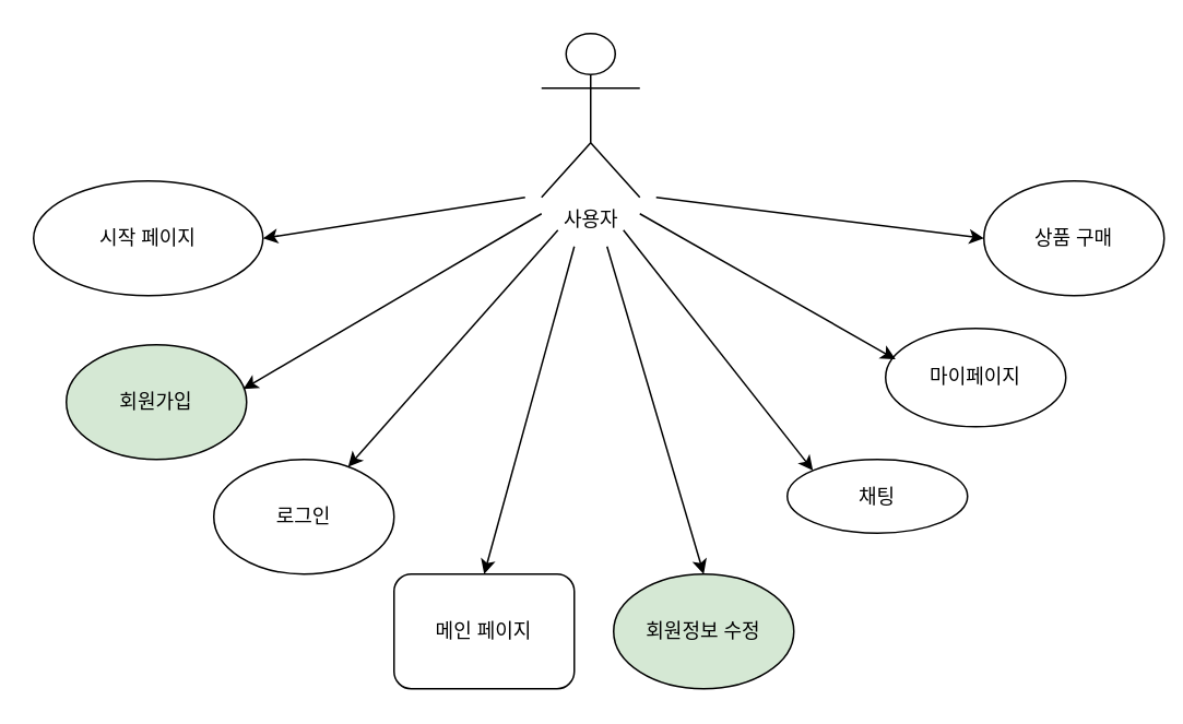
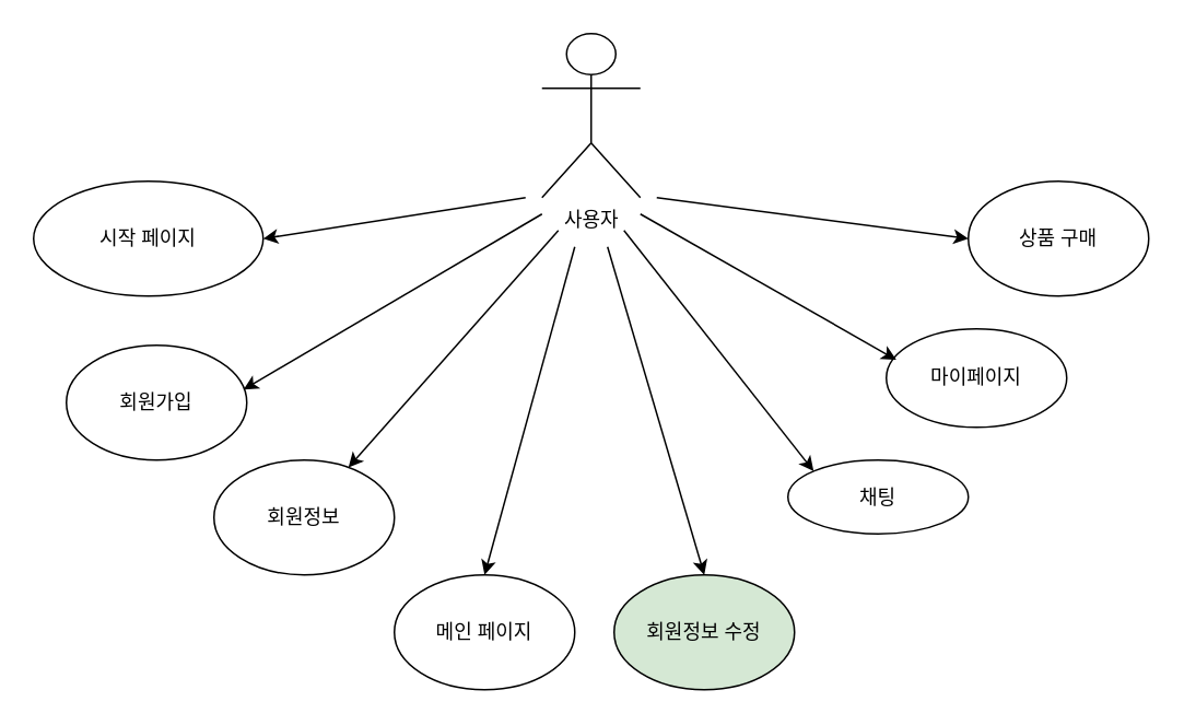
  <mxCell id="0" />
  <mxCell id="1" parent="0" />
  <mxCell id="2" value="사용자" style="shape=umlActor;verticalLabelPosition=bottom;verticalAlign=top;html=1;outlineConnect=0;rounded=1;" vertex="1" parent="1"><mxGeometry x="330" y="20" width="60" height="100" as="geometry" /></mxCell>
  <mxCell id="3" value="시작 페이지" style="ellipse;whiteSpace=wrap;html=1;" vertex="1" parent="1"><mxGeometry x="20" y="110" width="140" height="70" as="geometry" /></mxCell>
- <mxCell id="4" value="회원가입" style="ellipse;whiteSpace=wrap;html=1;fillColor=#d5e8d4;" vertex="1" parent="1"><mxGeometry x="40" y="210" width="110" height="70" as="geometry" /></mxCell>
- <mxCell id="5" value="로그인" style="ellipse;whiteSpace=wrap;html=1;" vertex="1" parent="1"><mxGeometry x="130" y="280" width="110" height="70" as="geometry" /></mxCell>
- <mxCell id="6" value="메인 페이지" style="whiteSpace=wrap;html=1;rounded=1;" vertex="1" parent="1"><mxGeometry x="240" y="350" width="110" height="70" as="geometry" /></mxCell>
+ <mxCell id="4" value="회원가입" style="ellipse;whiteSpace=wrap;html=1;" vertex="1" parent="1"><mxGeometry x="40" y="210" width="110" height="70" as="geometry" /></mxCell>
+ <mxCell id="5" value="회원정보" style="ellipse;whiteSpace=wrap;html=1;" vertex="1" parent="1"><mxGeometry x="130" y="280" width="110" height="70" as="geometry" /></mxCell>
+ <mxCell id="6" value="메인 페이지" style="ellipse;whiteSpace=wrap;html=1;" vertex="1" parent="1"><mxGeometry x="240" y="350" width="110" height="70" as="geometry" /></mxCell>
  <mxCell id="7" value="채팅" style="ellipse;whiteSpace=wrap;html=1;" vertex="1" parent="1"><mxGeometry x="480" y="280" width="110" height="45" as="geometry" /></mxCell>
  <mxCell id="8" value="마이페이지" style="ellipse;whiteSpace=wrap;html=1;" vertex="1" parent="1"><mxGeometry x="540" y="200" width="110" height="60" as="geometry" /></mxCell>
  <mxCell id="9" value="회원정보 수정" style="ellipse;whiteSpace=wrap;html=1;fillColor=#d5e8d4;" vertex="1" parent="1"><mxGeometry x="374" y="350" width="110" height="70" as="geometry" /></mxCell>
- <mxCell id="10" value="상품 구매" style="ellipse;whiteSpace=wrap;html=1;" vertex="1" parent="1"><mxGeometry x="600" y="110" width="110" height="70" as="geometry" /></mxCell>
+ <mxCell id="10" value="상품 구매" style="ellipse;whiteSpace=wrap;html=1;" vertex="1" parent="1"><mxGeometry x="590" y="110" width="110" height="70" as="geometry" /></mxCell>
  <mxCell id="11" value="" style="endArrow=classic;html=1;rounded=0;entryX=1;entryY=0.5;entryDx=0;entryDy=0;" edge="1" parent="1" target="3"><mxGeometry width="50" height="50" relative="1" as="geometry"><mxPoint x="320" y="120" as="sourcePoint" /><mxPoint x="320" y="210" as="targetPoint" /></mxGeometry></mxCell>
  <mxCell id="12" value="" style="endArrow=classic;html=1;rounded=0;entryX=0.982;entryY=0.386;entryDx=0;entryDy=0;entryPerimeter=0;" edge="1" parent="1" target="4"><mxGeometry relative="1" as="geometry"><mxPoint x="330" y="130" as="sourcePoint" /><mxPoint x="580" y="300" as="targetPoint" /></mxGeometry></mxCell>
  <mxCell id="13" value="" style="endArrow=classic;html=1;rounded=0;" edge="1" parent="1" target="5"><mxGeometry width="50" height="50" relative="1" as="geometry"><mxPoint x="340" y="140" as="sourcePoint" /><mxPoint x="560" y="270" as="targetPoint" /></mxGeometry></mxCell>
  <mxCell id="14" value="" style="endArrow=classic;html=1;rounded=0;entryX=0.5;entryY=0;entryDx=0;entryDy=0;" edge="1" parent="1" target="6"><mxGeometry width="50" height="50" relative="1" as="geometry"><mxPoint x="350" y="150" as="sourcePoint" /><mxPoint x="560" y="270" as="targetPoint" /></mxGeometry></mxCell>
  <mxCell id="15" value="" style="endArrow=classic;html=1;rounded=0;entryX=0.5;entryY=0;entryDx=0;entryDy=0;" edge="1" parent="1" target="9"><mxGeometry width="50" height="50" relative="1" as="geometry"><mxPoint x="370" y="150" as="sourcePoint" /><mxPoint x="560" y="270" as="targetPoint" /></mxGeometry></mxCell>
  <mxCell id="16" value="" style="endArrow=classic;html=1;rounded=0;entryX=0;entryY=0;entryDx=0;entryDy=0;" edge="1" parent="1" target="7"><mxGeometry width="50" height="50" relative="1" as="geometry"><mxPoint x="380" y="140" as="sourcePoint" /><mxPoint x="560" y="270" as="targetPoint" /></mxGeometry></mxCell>
  <mxCell id="17" value="" style="endArrow=classic;html=1;rounded=0;entryX=0.055;entryY=0.314;entryDx=0;entryDy=0;entryPerimeter=0;" edge="1" parent="1" target="8"><mxGeometry width="50" height="50" relative="1" as="geometry"><mxPoint x="390" y="130" as="sourcePoint" /><mxPoint x="560" y="270" as="targetPoint" /></mxGeometry></mxCell>
  <mxCell id="18" value="" style="endArrow=classic;html=1;rounded=0;entryX=0;entryY=0.5;entryDx=0;entryDy=0;" edge="1" parent="1" target="10"><mxGeometry width="50" height="50" relative="1" as="geometry"><mxPoint x="400" y="120" as="sourcePoint" /><mxPoint x="560" y="270" as="targetPoint" /></mxGeometry></mxCell>
